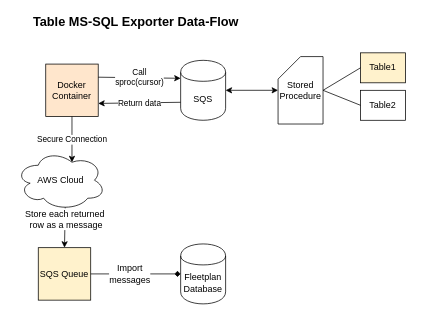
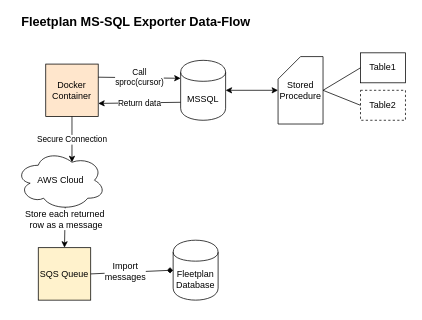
  <mxCell id="0" />
  <mxCell id="1" parent="0" />
- <mxCell id="2" value="SQS" style="shape=cylinder;whiteSpace=wrap;html=1;boundedLbl=1;backgroundOutline=1;" parent="1" vertex="1"><mxGeometry x="240" y="80" width="60" height="80" as="geometry" /></mxCell>
+ <mxCell id="2" value="MSSQL" style="shape=cylinder;whiteSpace=wrap;html=1;boundedLbl=1;backgroundOutline=1;" parent="1" vertex="1"><mxGeometry x="240" y="80" width="60" height="80" as="geometry" /></mxCell>
  <mxCell id="3" value="Docker Container" style="whiteSpace=wrap;html=1;aspect=fixed;fillColor=#ffe6cc;" parent="1" vertex="1"><mxGeometry x="60" y="85" width="70" height="70" as="geometry" /></mxCell>
  <mxCell id="4" value="Stored Procedure" style="shape=card;whiteSpace=wrap;html=1;" parent="1" vertex="1"><mxGeometry x="370" y="75" width="60" height="90" as="geometry" /></mxCell>
- <mxCell id="5" value="Table1" style="rounded=0;whiteSpace=wrap;html=1;fillColor=#fff2cc;" parent="1" vertex="1"><mxGeometry x="480" y="70" width="60" height="40" as="geometry" /></mxCell>
- <mxCell id="6" value="Table2" style="rounded=0;whiteSpace=wrap;html=1;" parent="1" vertex="1"><mxGeometry x="480" y="120" width="60" height="40" as="geometry" /></mxCell>
+ <mxCell id="5" value="Table1" style="rounded=0;whiteSpace=wrap;html=1;" parent="1" vertex="1"><mxGeometry x="480" y="70" width="60" height="40" as="geometry" /></mxCell>
+ <mxCell id="6" value="Table2" style="rounded=0;whiteSpace=wrap;html=1;dashed=1;" parent="1" vertex="1"><mxGeometry x="480" y="120" width="60" height="40" as="geometry" /></mxCell>
  <mxCell id="7" value="" style="endArrow=none;html=1;entryX=0;entryY=0.5;entryDx=0;entryDy=0;exitX=1;exitY=0.5;exitDx=0;exitDy=0;exitPerimeter=0;" parent="1" source="4" target="5" edge="1"><mxGeometry width="50" height="50" relative="1" as="geometry"><mxPoint x="70" y="230" as="sourcePoint" /><mxPoint x="120" y="180" as="targetPoint" /></mxGeometry></mxCell>
  <mxCell id="8" value="" style="endArrow=none;html=1;exitX=1;exitY=0.5;exitDx=0;exitDy=0;exitPerimeter=0;entryX=0;entryY=0.5;entryDx=0;entryDy=0;" parent="1" source="4" target="6" edge="1"><mxGeometry width="50" height="50" relative="1" as="geometry"><mxPoint x="70" y="230" as="sourcePoint" /><mxPoint x="120" y="180" as="targetPoint" /></mxGeometry></mxCell>
  <mxCell id="9" value="Call&lt;br&gt;sproc(cursor)" style="endArrow=classic;html=1;entryX=0;entryY=0.3;entryDx=0;entryDy=0;exitX=1;exitY=0.25;exitDx=0;exitDy=0;" parent="1" source="3" target="2" edge="1"><mxGeometry width="50" height="50" relative="1" as="geometry"><mxPoint x="70" y="230" as="sourcePoint" /><mxPoint x="120" y="180" as="targetPoint" /></mxGeometry></mxCell>
  <mxCell id="10" value="Return data" style="endArrow=classic;html=1;entryX=1;entryY=0.75;entryDx=0;entryDy=0;exitX=0;exitY=0.7;exitDx=0;exitDy=0;" parent="1" source="2" target="3" edge="1"><mxGeometry width="50" height="50" relative="1" as="geometry"><mxPoint x="70" y="230" as="sourcePoint" /><mxPoint x="120" y="180" as="targetPoint" /></mxGeometry></mxCell>
  <mxCell id="11" value="" style="endArrow=classic;startArrow=classic;html=1;exitX=1;exitY=0.5;exitDx=0;exitDy=0;" parent="1" source="2" target="4" edge="1"><mxGeometry width="50" height="50" relative="1" as="geometry"><mxPoint x="70" y="230" as="sourcePoint" /><mxPoint x="120" y="180" as="targetPoint" /></mxGeometry></mxCell>
  <mxCell id="12" value="AWS Cloud" style="ellipse;shape=cloud;whiteSpace=wrap;html=1;" parent="1" vertex="1"><mxGeometry x="20" y="200" width="120" height="80" as="geometry" /></mxCell>
  <mxCell id="13" value="Secure Connection" style="endArrow=classic;html=1;exitX=0.5;exitY=1;exitDx=0;exitDy=0;entryX=0.625;entryY=0.2;entryDx=0;entryDy=0;entryPerimeter=0;" parent="1" source="3" target="12" edge="1"><mxGeometry width="50" height="50" relative="1" as="geometry"><mxPoint x="40" y="350" as="sourcePoint" /><mxPoint x="90" y="300" as="targetPoint" /></mxGeometry></mxCell>
  <mxCell id="14" value="SQS Queue" style="whiteSpace=wrap;html=1;aspect=fixed;fillColor=#fff2cc;" parent="1" vertex="1"><mxGeometry x="50" y="330" width="70" height="70" as="geometry" /></mxCell>
  <mxCell id="15" value="" style="endArrow=classic;html=1;entryX=0.5;entryY=0;entryDx=0;entryDy=0;exitX=0.55;exitY=0.95;exitDx=0;exitDy=0;exitPerimeter=0;" parent="1" source="12" target="14" edge="1"><mxGeometry width="50" height="50" relative="1" as="geometry"><mxPoint x="20" y="470" as="sourcePoint" /><mxPoint x="70" y="420" as="targetPoint" /></mxGeometry></mxCell>
  <mxCell id="16" value="Store each returned&amp;nbsp;&lt;br&gt;row as a message" style="text;html=1;resizable=0;points=[];align=center;verticalAlign=middle;labelBackgroundColor=#ffffff;" parent="15" vertex="1" connectable="0"><mxGeometry x="-0.447" y="1" relative="1" as="geometry"><mxPoint as="offset" /></mxGeometry></mxCell>
- <mxCell id="17" value="Fleetplan&lt;br&gt;Database" style="shape=cylinder;whiteSpace=wrap;html=1;boundedLbl=1;backgroundOutline=1;" parent="1" vertex="1"><mxGeometry x="240" y="325" width="60" height="80" as="geometry" /></mxCell>
+ <mxCell id="17" value="Fleetplan&lt;br&gt;Database" style="shape=cylinder;whiteSpace=wrap;html=1;boundedLbl=1;backgroundOutline=1;" parent="1" vertex="1"><mxGeometry x="230" y="320" width="60" height="80" as="geometry" /></mxCell>
  <mxCell id="18" value="" style="endArrow=diamond;html=1;entryX=0;entryY=0.5;entryDx=0;entryDy=0;exitX=1;exitY=0.5;exitDx=0;exitDy=0;" parent="1" source="14" target="17" edge="1"><mxGeometry width="50" height="50" relative="1" as="geometry"><mxPoint x="20" y="480" as="sourcePoint" /><mxPoint x="70" y="430" as="targetPoint" /></mxGeometry></mxCell>
  <mxCell id="19" value="Import&lt;br&gt;messages" style="text;html=1;resizable=0;points=[];align=center;verticalAlign=middle;labelBackgroundColor=#ffffff;" parent="18" vertex="1" connectable="0"><mxGeometry x="-0.158" y="1" relative="1" as="geometry"><mxPoint as="offset" /></mxGeometry></mxCell>
- <mxCell id="20" value="&lt;font style=&quot;font-size: 17px&quot;&gt;&lt;b&gt;Table MS-SQL Exporter Data-Flow&lt;/b&gt;&lt;/font&gt;" style="text;html=1;resizable=0;autosize=1;align=center;verticalAlign=middle;points=[];fillColor=none;strokeColor=none;rounded=0;" parent="1" vertex="1"><mxGeometry x="20" y="20" width="320" height="20" as="geometry" /></mxCell>
+ <mxCell id="20" value="&lt;font style=&quot;font-size: 17px&quot;&gt;&lt;b&gt;Fleetplan MS-SQL Exporter Data-Flow&lt;/b&gt;&lt;/font&gt;" style="text;html=1;resizable=0;autosize=1;align=center;verticalAlign=middle;points=[];fillColor=none;strokeColor=none;rounded=0;" parent="1" vertex="1"><mxGeometry x="20" y="20" width="320" height="20" as="geometry" /></mxCell>
